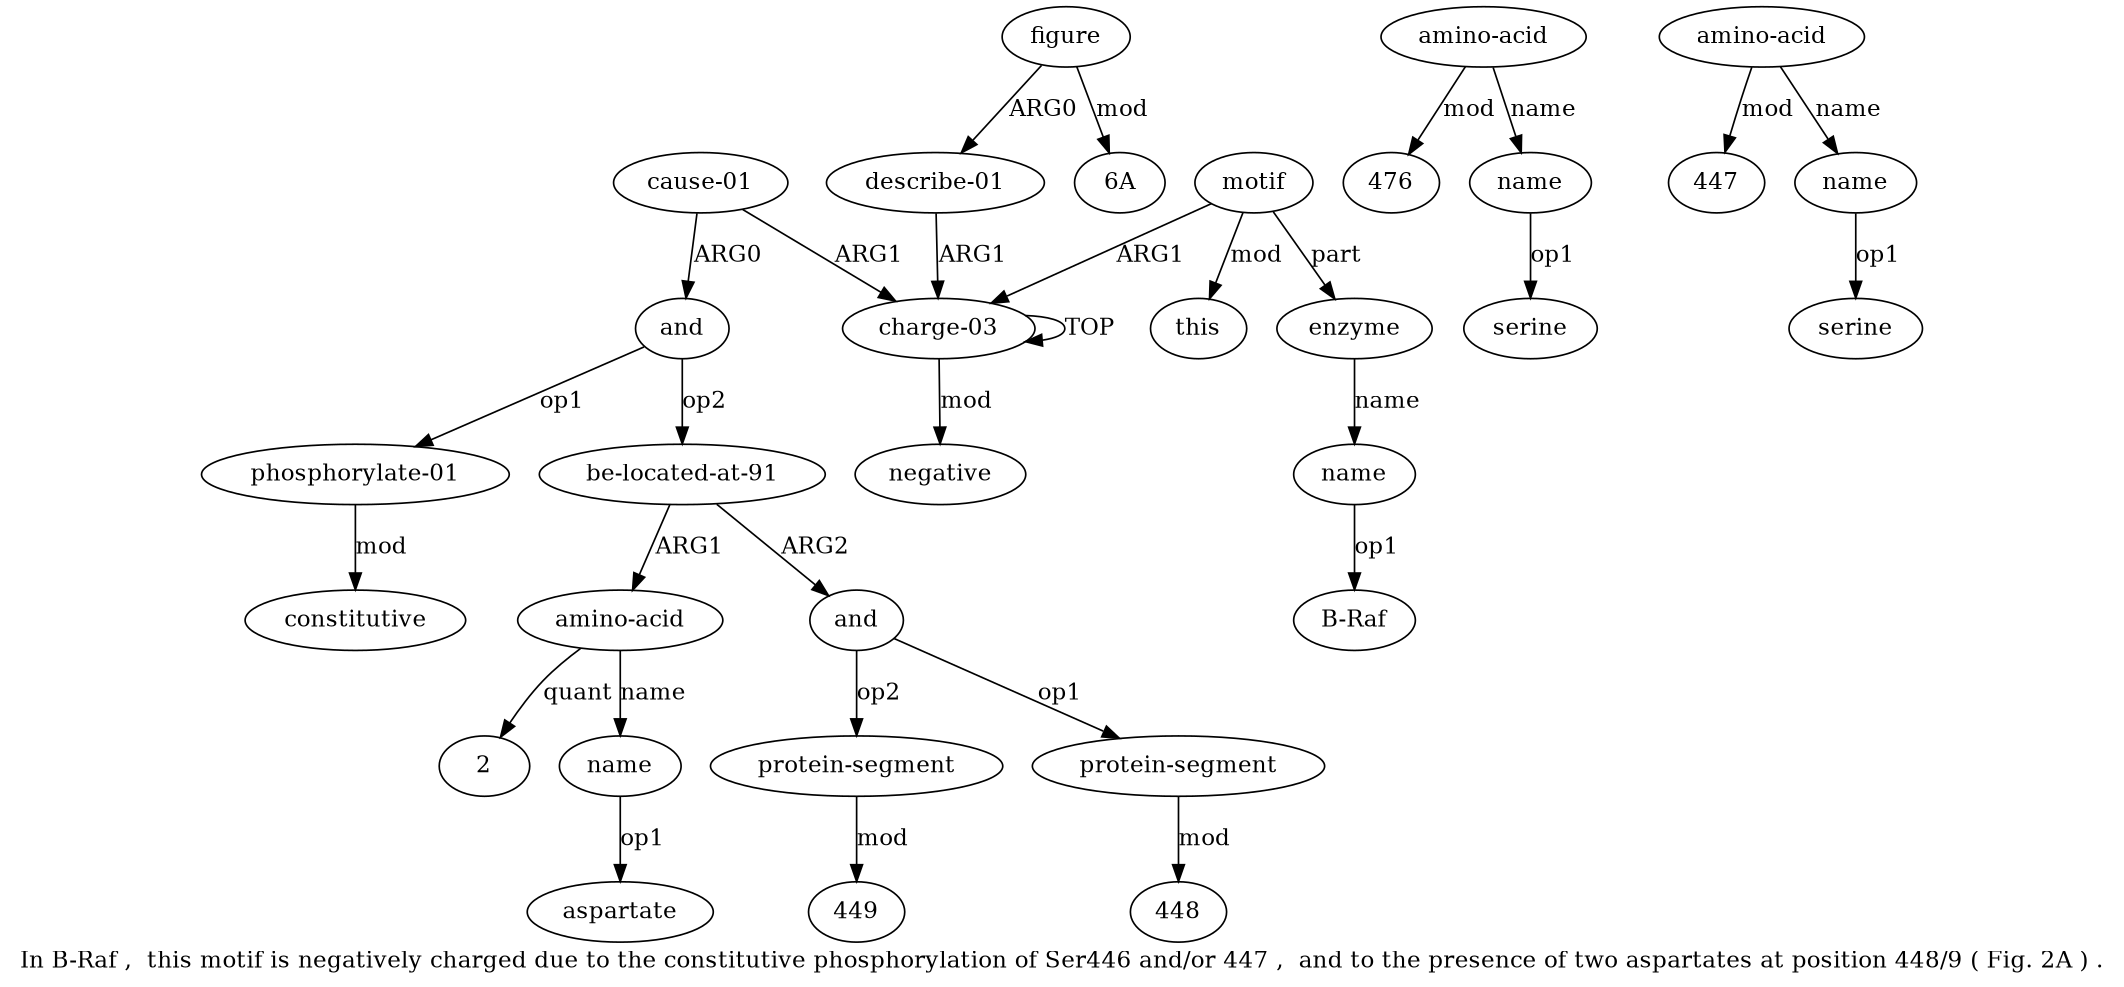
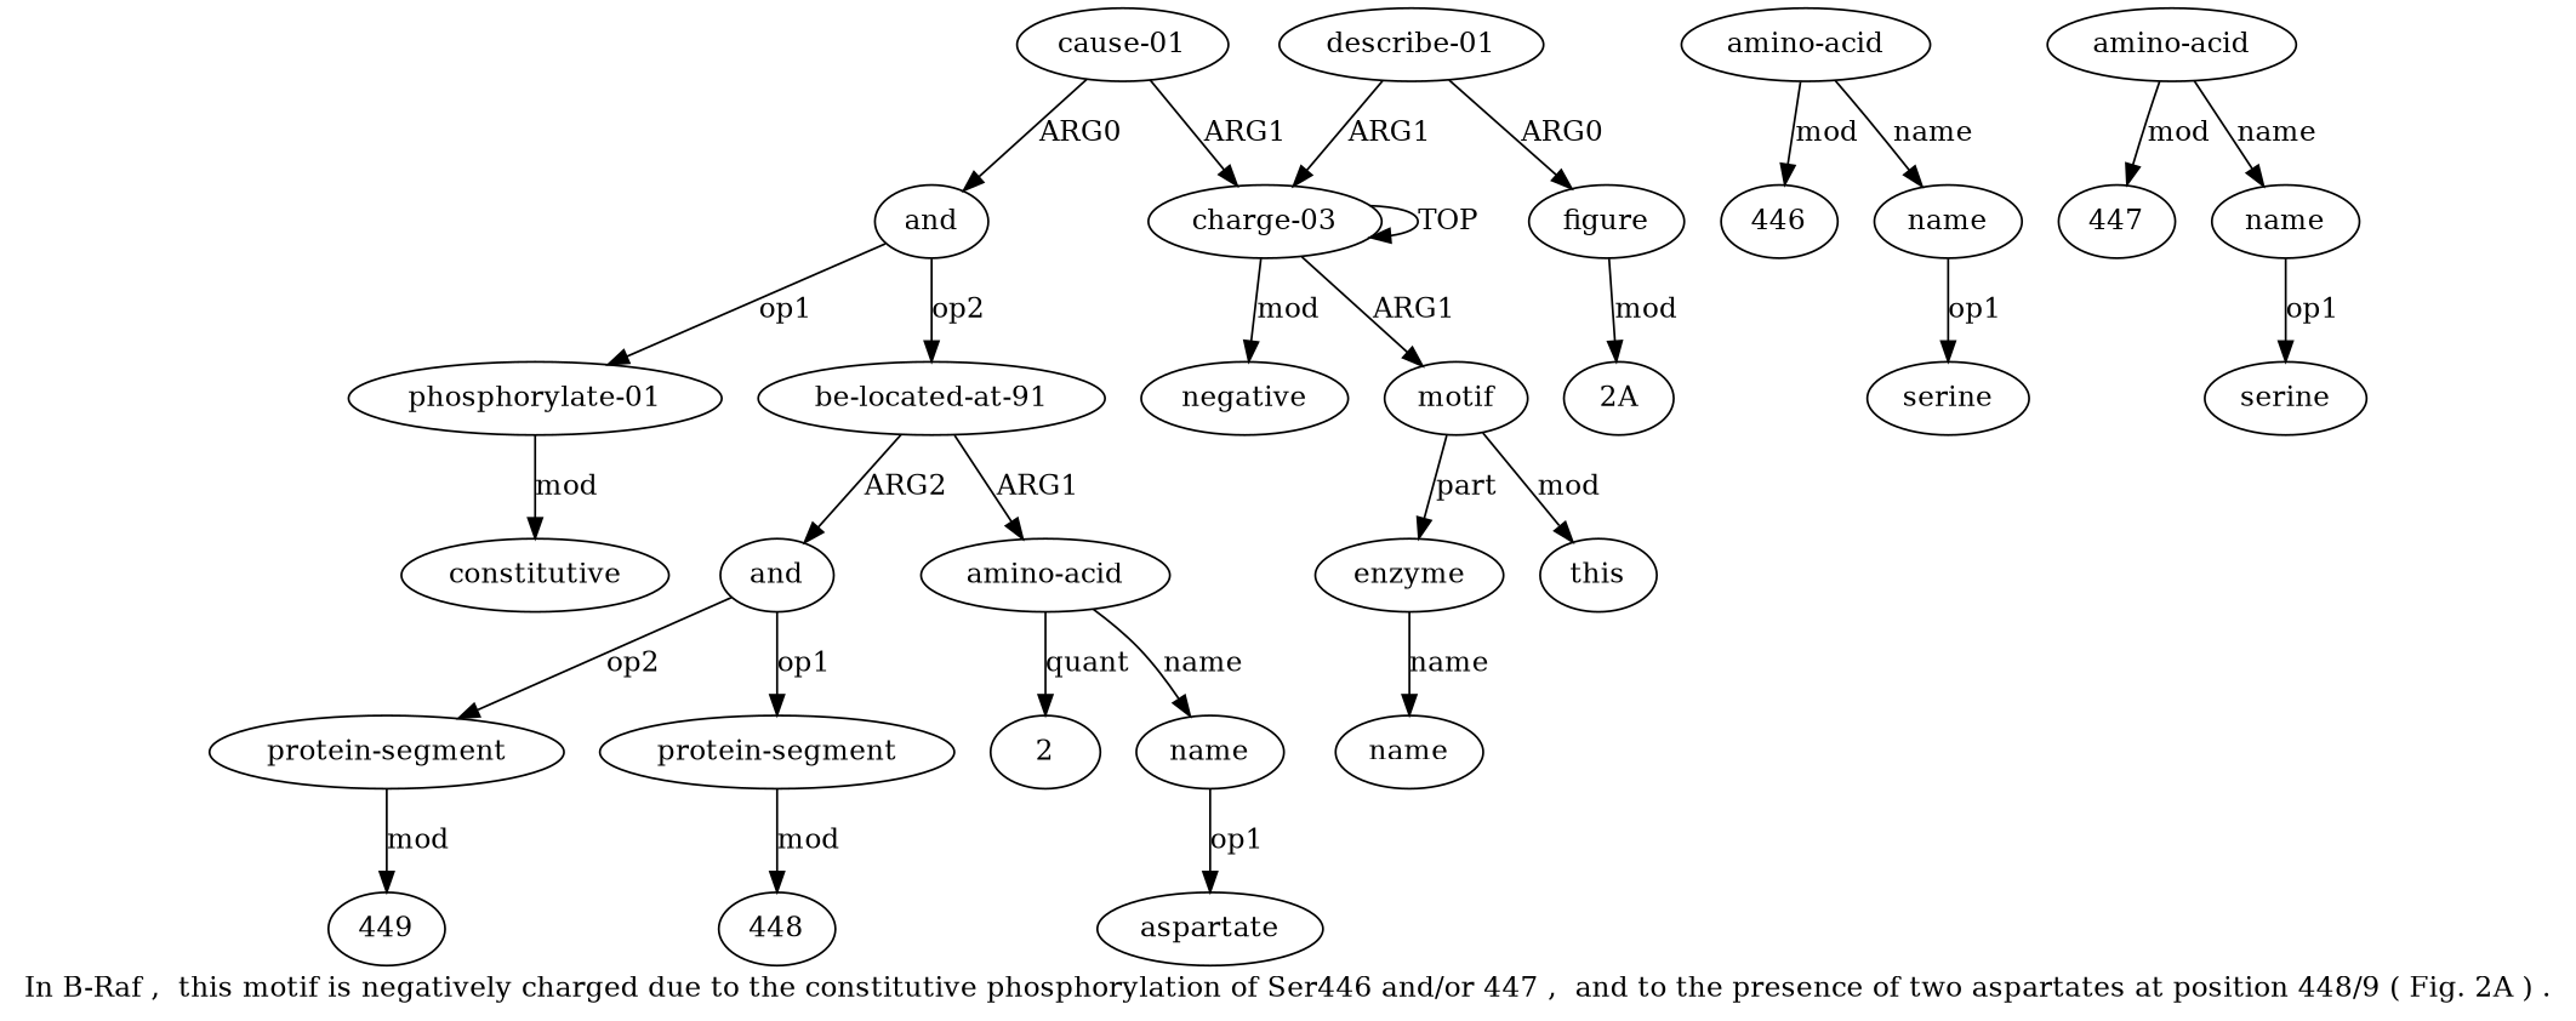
  digraph {
    label="In B-Raf ,  this motif is negatively charged due to the constitutive phosphorylation of Ser446 and/or 447 ,  and to the presence of two aspartates at position 448/9 ( Fig. 2A ) ."
    node [color=black gold_ind=-1 gold_label=name test_ind=-1 test_label=name]
    edge [color=black gold_label=mod test_label=mod]
    n1 [gold_ind=20 gold_label="protein-segment" label="protein-segment" test_ind=20 test_label="protein-segment"]
    n2 [gold_label=449 label=449 test_label=449]
    n3 [gold_ind=21 gold_label="describe-01" label="describe-01" test_ind=21 test_label="describe-01"]
    n4 [gold_ind=22 gold_label=figure label=figure test_ind=22 test_label=figure]
    n5 [gold_ind=0 gold_label="charge-03" label="charge-03" test_ind=0 test_label="charge-03"]
-   n6 [gold_label="2A" label="6A" test_label="2A"]
+   n6 [gold_label="2A" label="2A" test_label="2A"]
    n7 [gold_ind=1 gold_label=motif label=motif test_ind=1 test_label=motif]
    n8 [gold_ind=5 gold_label=negative label=negative test_ind=5 test_label=negative]
    n9 [gold_ind=2 gold_label=this label=this test_ind=2 test_label=this]
    n10 [gold_ind=3 gold_label=enzyme label=enzyme test_ind=3 test_label=enzyme]
    n11 [gold_label=aspartate label=aspartate test_label=aspartate]
-   n12 [gold_label="B-Raf" label="B-Raf" test_label="B-Raf"]
    n13 [gold_label=serine label=serine test_label=serine]
    n14 [gold_label=448 label=448 test_label=448]
    n15 [gold_label=2 label=2 test_label=2]
    n16 [gold_label=447 label=447 test_label=447]
-   n17 [gold_label=446 label=476 test_label=446]
+   n17 [gold_label=446 label=446 test_label=446]
    n18 [gold_ind=15 gold_label="be-located-at-91" label="be-located-at-91" test_ind=15 test_label="be-located-at-91"]
    n19 [gold_ind=16 gold_label="amino-acid" label="amino-acid" test_ind=16 test_label="amino-acid"]
    n20 [gold_ind=18 gold_label=and label=and test_ind=18 test_label=and]
    n21 [gold_ind=17 label=name test_ind=17]
    n22 [gold_ind=19 gold_label="protein-segment" label="protein-segment" test_ind=19 test_label="protein-segment"]
    n23 [gold_ind=14 gold_label=constitutive label=constitutive test_ind=14 test_label=constitutive]
    n24 [gold_ind=11 label=name test_ind=11]
    n25 [gold_ind=10 gold_label="amino-acid" label="amino-acid" test_ind=10 test_label="amino-acid"]
    n26 [gold_ind=13 label=name test_ind=13]
    n27 [gold_label=serine label=serine test_label=serine]
    n28 [gold_ind=12 gold_label="amino-acid" label="amino-acid" test_ind=12 test_label="amino-acid"]
    n29 [gold_ind=4 label=name test_ind=4]
    n30 [gold_ind=7 gold_label=and label=and test_ind=7 test_label=and]
    n31 [gold_ind=8 gold_label="phosphorylate-01" label="phosphorylate-01" test_ind=8 test_label="phosphorylate-01"]
    n32 [gold_ind=6 gold_label="cause-01" label="cause-01" test_ind=6 test_label="cause-01"]
    n1 -> n2 [label=mod]
-   n4 -> n3 [gold_label=ARG0 label=ARG0 test_label=ARG0]
+   n3 -> n4 [gold_label=ARG0 label=ARG0 test_label=ARG0]
    n3 -> n5 [gold_label=ARG1 label=ARG1 test_label=ARG1]
    n4 -> n6 [label=mod]
    n5 -> n5 [gold_label=TOP label=TOP test_label=TOP]
-   n7 -> n5 [gold_label=ARG1 label=ARG1 test_label=ARG1]
+   n5 -> n7 [gold_label=ARG1 label=ARG1 test_label=ARG1]
    n5 -> n8 [label=mod]
    n7 -> n9 [label=mod]
    n7 -> n10 [gold_label=part label=part test_label=part]
    n10 -> n29 [gold_label=name label=name test_label=name]
    n18 -> n19 [gold_label=ARG1 label=ARG1 test_label=ARG1]
    n18 -> n20 [gold_label=ARG2 label=ARG2 test_label=ARG2]
    n19 -> n15 [gold_label=quant label=quant test_label=quant]
    n19 -> n21 [gold_label=name label=name test_label=name]
    n20 -> n1 [gold_label=op2 label=op2 test_label=op2]
    n20 -> n22 [gold_label=op1 label=op1 test_label=op1]
    n21 -> n11 [gold_label=op1 label=op1 test_label=op1]
    n22 -> n14 [label=mod]
    n24 -> n13 [gold_label=op1 label=op1 test_label=op1]
    n25 -> n17 [label=mod]
    n25 -> n24 [gold_label=name label=name test_label=name]
    n26 -> n27 [gold_label=op1 label=op1 test_label=op1]
    n28 -> n16 [label=mod]
    n28 -> n26 [gold_label=name label=name test_label=name]
-   n29 -> n12 [gold_label=op1 label=op1 test_label=op1]
    n30 -> n18 [gold_label=op2 label=op2 test_label=op2]
    n30 -> n31 [gold_label=op1 label=op1 test_label=op1]
    n31 -> n23 [label=mod]
    n32 -> n5 [gold_label=ARG1 label=ARG1 test_label=ARG1]
    n32 -> n30 [gold_label=ARG0 label=ARG0 test_label=ARG0]
  }
